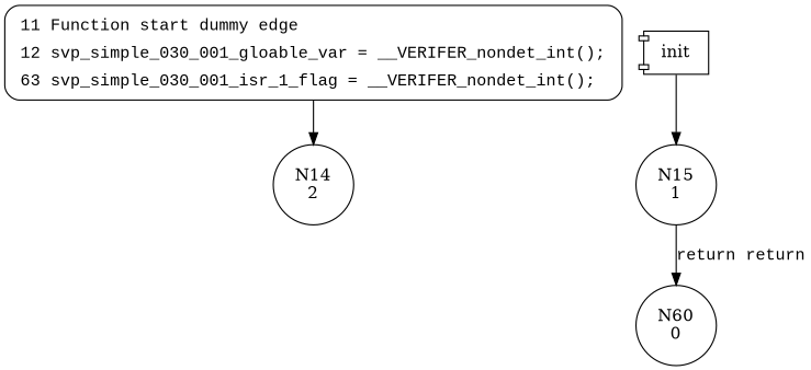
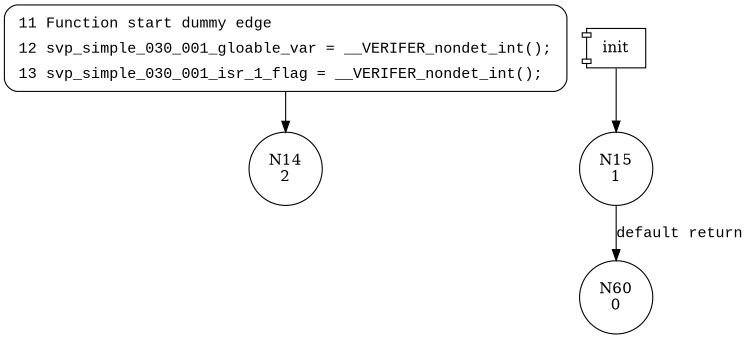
  digraph {
    node [shape=circle]
    edge [fontname="Courier New"]
    n1 [label="N14\n2"]
    n2 [label=init shape=component]
    n3 [label="N15\n1"]
    n4 [label="N60\n0"]
-   n5 [fillcolor=white fontname="Courier New" label=<<table border="0" cellborder="0" cellpadding="3" bgcolor="white"><tr><td align="right">11</td><td align="left">Function start dummy edge</td></tr><tr><td align="right">12</td><td align="left">svp_simple_030_001_gloable_var = __VERIFER_nondet_int();</td></tr><tr><td align="right">63</td><td align="left">svp_simple_030_001_isr_1_flag = __VERIFER_nondet_int();</td></tr></table>> penwidth=1 shape=Mrecord style="filled,bold"]
+   n5 [fillcolor=white fontname="Courier New" label=<<table border="0" cellborder="0" cellpadding="3" bgcolor="white"><tr><td align="right">11</td><td align="left">Function start dummy edge</td></tr><tr><td align="right">12</td><td align="left">svp_simple_030_001_gloable_var = __VERIFER_nondet_int();</td></tr><tr><td align="right">13</td><td align="left">svp_simple_030_001_isr_1_flag = __VERIFER_nondet_int();</td></tr></table>> penwidth=1 shape=Mrecord style="filled,bold"]
    n2 -> n3
-   n3 -> n4 [label="return return"]
+   n3 -> n4 [label="default return"]
    n5 -> n1 [fontname=""]
  }
